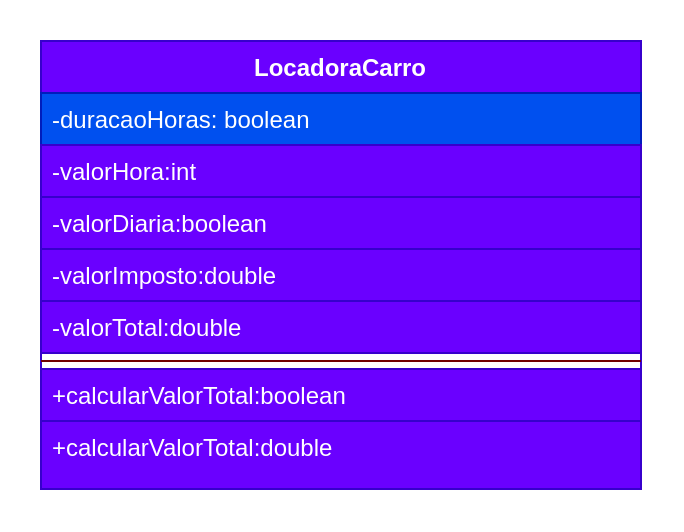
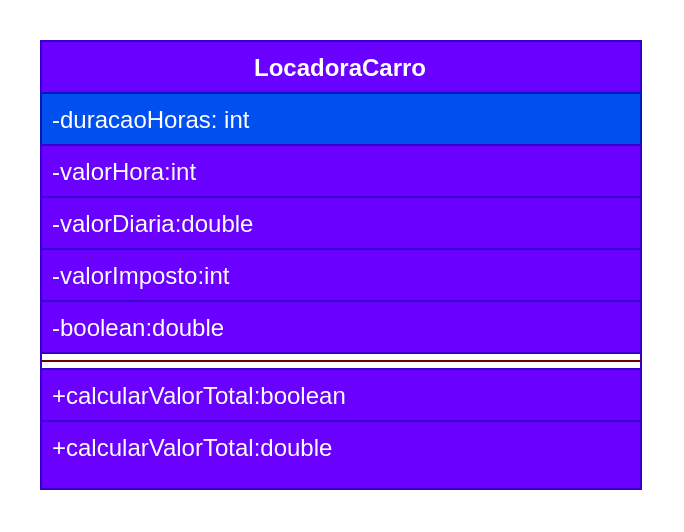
  <mxCell id="0" />
  <mxCell id="1" parent="0" />
  <mxCell id="2" value="LocadoraCarro" style="swimlane;fontStyle=1;align=center;verticalAlign=top;childLayout=stackLayout;horizontal=1;startSize=26;horizontalStack=0;resizeParent=1;resizeParentMax=0;resizeLast=0;collapsible=1;marginBottom=0;fillColor=#6a00ff;fontColor=#ffffff;strokeColor=#3700CC;" parent="1" vertex="1"><mxGeometry x="20" y="20" width="300" height="224" as="geometry" /></mxCell>
- <mxCell id="3" value="-duracaoHoras: boolean&#10;" style="text;strokeColor=#001DBC;fillColor=#0050ef;align=left;verticalAlign=top;spacingLeft=4;spacingRight=4;overflow=hidden;rotatable=0;points=[[0,0.5],[1,0.5]];portConstraint=eastwest;fontColor=#ffffff;" parent="2" vertex="1"><mxGeometry y="26" width="300" height="26" as="geometry" /></mxCell>
+ <mxCell id="3" value="-duracaoHoras: int&#10;" style="text;strokeColor=#001DBC;fillColor=#0050ef;align=left;verticalAlign=top;spacingLeft=4;spacingRight=4;overflow=hidden;rotatable=0;points=[[0,0.5],[1,0.5]];portConstraint=eastwest;fontColor=#ffffff;" parent="2" vertex="1"><mxGeometry y="26" width="300" height="26" as="geometry" /></mxCell>
  <mxCell id="4" value="-valorHora:int" style="text;strokeColor=#3700CC;fillColor=#6a00ff;align=left;verticalAlign=top;spacingLeft=4;spacingRight=4;overflow=hidden;rotatable=0;points=[[0,0.5],[1,0.5]];portConstraint=eastwest;fontColor=#ffffff;" parent="2" vertex="1"><mxGeometry y="52" width="300" height="26" as="geometry" /></mxCell>
- <mxCell id="5" value="-valorDiaria:boolean" style="text;strokeColor=#3700CC;fillColor=#6a00ff;align=left;verticalAlign=top;spacingLeft=4;spacingRight=4;overflow=hidden;rotatable=0;points=[[0,0.5],[1,0.5]];portConstraint=eastwest;fontColor=#ffffff;" parent="2" vertex="1"><mxGeometry y="78" width="300" height="26" as="geometry" /></mxCell>
- <mxCell id="6" value="-valorImposto:double" style="text;strokeColor=#3700CC;fillColor=#6a00ff;align=left;verticalAlign=top;spacingLeft=4;spacingRight=4;overflow=hidden;rotatable=0;points=[[0,0.5],[1,0.5]];portConstraint=eastwest;fontColor=#ffffff;" parent="2" vertex="1"><mxGeometry y="104" width="300" height="26" as="geometry" /></mxCell>
- <mxCell id="7" value="-valorTotal:double" style="text;strokeColor=#3700CC;fillColor=#6a00ff;align=left;verticalAlign=top;spacingLeft=4;spacingRight=4;overflow=hidden;rotatable=0;points=[[0,0.5],[1,0.5]];portConstraint=eastwest;fontColor=#ffffff;" parent="2" vertex="1"><mxGeometry y="130" width="300" height="26" as="geometry" /></mxCell>
+ <mxCell id="5" value="-valorDiaria:double" style="text;strokeColor=#3700CC;fillColor=#6a00ff;align=left;verticalAlign=top;spacingLeft=4;spacingRight=4;overflow=hidden;rotatable=0;points=[[0,0.5],[1,0.5]];portConstraint=eastwest;fontColor=#ffffff;" parent="2" vertex="1"><mxGeometry y="78" width="300" height="26" as="geometry" /></mxCell>
+ <mxCell id="6" value="-valorImposto:int" style="text;strokeColor=#3700CC;fillColor=#6a00ff;align=left;verticalAlign=top;spacingLeft=4;spacingRight=4;overflow=hidden;rotatable=0;points=[[0,0.5],[1,0.5]];portConstraint=eastwest;fontColor=#ffffff;" parent="2" vertex="1"><mxGeometry y="104" width="300" height="26" as="geometry" /></mxCell>
+ <mxCell id="7" value="-boolean:double" style="text;strokeColor=#3700CC;fillColor=#6a00ff;align=left;verticalAlign=top;spacingLeft=4;spacingRight=4;overflow=hidden;rotatable=0;points=[[0,0.5],[1,0.5]];portConstraint=eastwest;fontColor=#ffffff;" parent="2" vertex="1"><mxGeometry y="130" width="300" height="26" as="geometry" /></mxCell>
  <mxCell id="8" value="" style="line;strokeWidth=1;fillColor=#a20025;align=left;verticalAlign=middle;spacingTop=-1;spacingLeft=3;spacingRight=3;rotatable=0;labelPosition=right;points=[];portConstraint=eastwest;strokeColor=#6F0000;fontColor=#ffffff;" parent="2" vertex="1"><mxGeometry y="156" width="300" height="8" as="geometry" /></mxCell>
  <mxCell id="9" value="+calcularValorTotal:boolean" style="text;strokeColor=#3700CC;fillColor=#6a00ff;align=left;verticalAlign=top;spacingLeft=4;spacingRight=4;overflow=hidden;rotatable=0;points=[[0,0.5],[1,0.5]];portConstraint=eastwest;fontColor=#ffffff;" parent="2" vertex="1"><mxGeometry y="164" width="300" height="26" as="geometry" /></mxCell>
  <mxCell id="10" value="+calcularValorTotal:double" style="text;strokeColor=#3700CC;fillColor=#6a00ff;align=left;verticalAlign=top;spacingLeft=4;spacingRight=4;overflow=hidden;rotatable=0;points=[[0,0.5],[1,0.5]];portConstraint=eastwest;fontColor=#ffffff;" parent="2" vertex="1"><mxGeometry y="190" width="300" height="34" as="geometry" /></mxCell>
